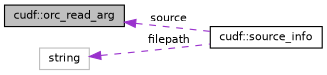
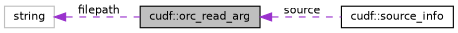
  digraph {
    rankdir=LR
    node [color=black fillcolor=white fontname=Helvetica fontsize=10 shape=record style=filled]
    edge [color=darkorchid3 dir=back fontname=Helvetica fontsize=10 labelfontname=Helvetica labelfontsize=10 style=dashed]
    n1 [fillcolor=grey75 fontcolor=black height=0.2 label="cudf::orc_read_arg" width=0.4]
    n2 [height=0.2 label="cudf::source_info" width=0.4]
    n3 [color=grey75 height=0.2 label=string width=0.4]
    n1 -> n2 [label=" source"]
-   n3 -> n2 [label=" filepath"]
+   n3 -> n1 [label=" filepath"]
  }
